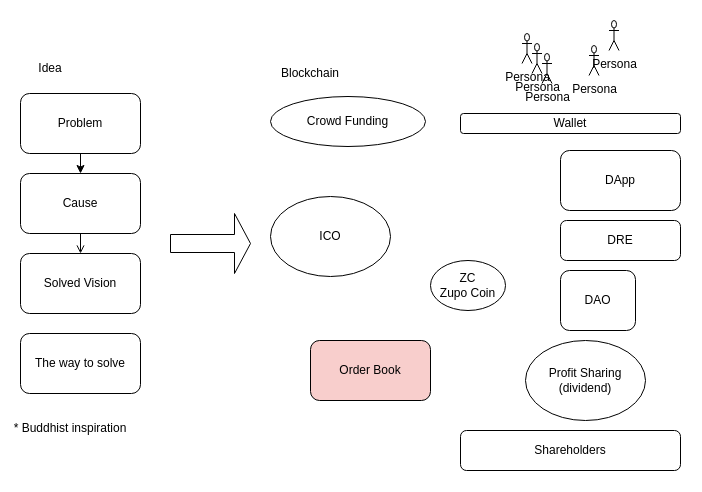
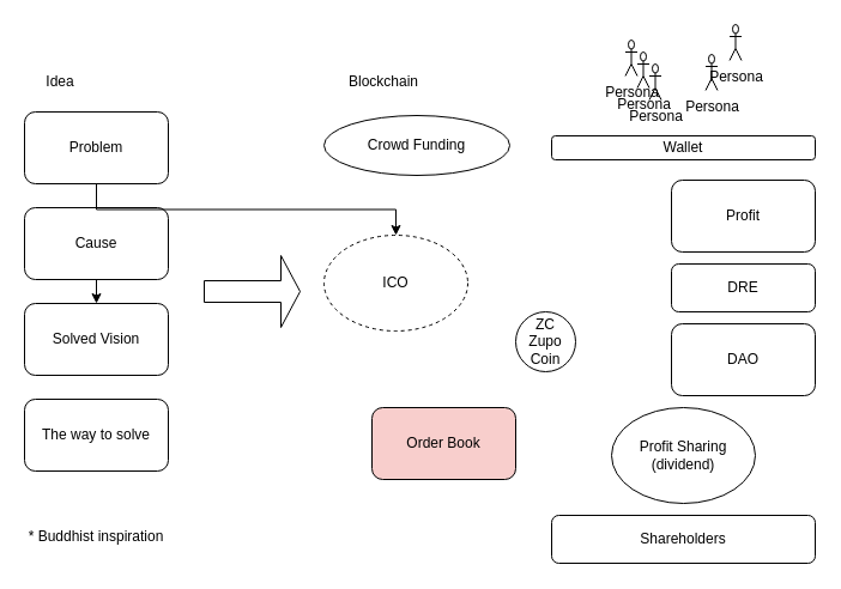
  <mxCell id="0" />
  <mxCell id="1" parent="0" />
- <mxCell id="2" style="edgeStyle=orthogonalEdgeStyle;rounded=0;orthogonalLoop=1;jettySize=auto;html=1;exitX=0.5;exitY=1;exitDx=0;exitDy=0;entryX=0.5;entryY=0;entryDx=0;entryDy=0;endArrow=open;" edge="1" parent="1" source="3" target="6"><mxGeometry relative="1" as="geometry" /></mxCell>
+ <mxCell id="2" style="edgeStyle=orthogonalEdgeStyle;rounded=0;orthogonalLoop=1;jettySize=auto;html=1;exitX=0.5;exitY=1;exitDx=0;exitDy=0;entryX=0.5;entryY=0;entryDx=0;entryDy=0;" edge="1" parent="1" source="3" target="6"><mxGeometry relative="1" as="geometry" /></mxCell>
  <mxCell id="3" value="Cause" style="rounded=1;whiteSpace=wrap;html=1;" vertex="1" parent="1"><mxGeometry x="20" y="173" width="120" height="60" as="geometry" /></mxCell>
- <mxCell id="4" style="edgeStyle=orthogonalEdgeStyle;rounded=0;orthogonalLoop=1;jettySize=auto;html=1;exitX=0.5;exitY=1;exitDx=0;exitDy=0;entryX=0.5;entryY=0;entryDx=0;entryDy=0;" edge="1" parent="1" source="5" target="3"><mxGeometry relative="1" as="geometry" /></mxCell>
+ <mxCell id="4" style="edgeStyle=orthogonalEdgeStyle;rounded=0;orthogonalLoop=1;jettySize=auto;html=1;exitX=0.5;exitY=1;exitDx=0;exitDy=0;" edge="1" parent="1" source="5" target="23"><mxGeometry relative="1" as="geometry" /></mxCell>
  <mxCell id="5" value="Problem" style="rounded=1;whiteSpace=wrap;html=1;" vertex="1" parent="1"><mxGeometry x="20" y="93" width="120" height="60" as="geometry" /></mxCell>
  <mxCell id="6" value="Solved Vision" style="rounded=1;whiteSpace=wrap;html=1;" vertex="1" parent="1"><mxGeometry x="20" y="253" width="120" height="60" as="geometry" /></mxCell>
  <mxCell id="7" value="The way to solve" style="rounded=1;whiteSpace=wrap;html=1;" vertex="1" parent="1"><mxGeometry x="20" y="333" width="120" height="60" as="geometry" /></mxCell>
  <mxCell id="8" value="Crowd Funding" style="ellipse;whiteSpace=wrap;html=1;" vertex="1" parent="1"><mxGeometry x="270" y="96" width="155" height="50" as="geometry" /></mxCell>
  <mxCell id="9" value="" style="shape=singleArrow;whiteSpace=wrap;html=1;" vertex="1" parent="1"><mxGeometry x="170" y="213" width="80" height="60" as="geometry" /></mxCell>
- <mxCell id="10" value="* Buddhist inspiration" style="text;html=1;strokeColor=none;fillColor=none;align=center;verticalAlign=middle;whiteSpace=wrap;rounded=0;" vertex="1" parent="1"><mxGeometry x="10" y="413" width="120" height="30" as="geometry" /></mxCell>
- <mxCell id="11" value="Blockchain" style="text;html=1;strokeColor=none;fillColor=none;align=center;verticalAlign=middle;whiteSpace=wrap;rounded=0;" vertex="1" parent="1"><mxGeometry x="280" y="58" width="60" height="30" as="geometry" /></mxCell>
+ <mxCell id="10" value="* Buddhist inspiration" style="text;html=1;strokeColor=none;fillColor=none;align=center;verticalAlign=middle;whiteSpace=wrap;rounded=0;" vertex="1" parent="1"><mxGeometry x="20" y="433" width="120" height="30" as="geometry" /></mxCell>
+ <mxCell id="11" value="Blockchain" style="text;html=1;strokeColor=none;fillColor=none;align=center;verticalAlign=middle;whiteSpace=wrap;rounded=0;" vertex="1" parent="1"><mxGeometry x="290" y="53" width="60" height="30" as="geometry" /></mxCell>
  <mxCell id="12" value="Shareholders" style="rounded=1;whiteSpace=wrap;html=1;" vertex="1" parent="1"><mxGeometry x="460" y="430" width="220" height="40" as="geometry" /></mxCell>
  <mxCell id="13" value="Persona" style="shape=umlActor;verticalLabelPosition=bottom;verticalAlign=top;html=1;outlineConnect=0;" vertex="1" parent="1"><mxGeometry x="521.5" y="33" width="10" height="30" as="geometry" /></mxCell>
  <mxCell id="14" value="Wallet" style="rounded=1;whiteSpace=wrap;html=1;" vertex="1" parent="1"><mxGeometry x="460" y="113" width="220" height="20" as="geometry" /></mxCell>
  <mxCell id="15" value="DRE" style="rounded=1;whiteSpace=wrap;html=1;" vertex="1" parent="1"><mxGeometry x="560" y="220" width="120" height="40" as="geometry" /></mxCell>
  <mxCell id="16" value="Order Book" style="rounded=1;whiteSpace=wrap;html=1;fillColor=#f8cecc;" vertex="1" parent="1"><mxGeometry x="310" y="340" width="120" height="60" as="geometry" /></mxCell>
- <mxCell id="17" value="Profit Sharing&lt;br&gt;(dividend)" style="ellipse;whiteSpace=wrap;html=1;" vertex="1" parent="1"><mxGeometry x="525" y="340" width="120" height="80" as="geometry" /></mxCell>
- <mxCell id="18" value="DAO" style="rounded=1;whiteSpace=wrap;html=1;" vertex="1" parent="1"><mxGeometry x="560" y="270" width="75" height="60" as="geometry" /></mxCell>
+ <mxCell id="17" value="Profit Sharing&lt;br&gt;(dividend)" style="ellipse;whiteSpace=wrap;html=1;" vertex="1" parent="1"><mxGeometry x="510" y="340" width="120" height="80" as="geometry" /></mxCell>
+ <mxCell id="18" value="DAO" style="rounded=1;whiteSpace=wrap;html=1;" vertex="1" parent="1"><mxGeometry x="560" y="270" width="120" height="60" as="geometry" /></mxCell>
  <mxCell id="19" value="Persona" style="shape=umlActor;verticalLabelPosition=bottom;verticalAlign=top;html=1;outlineConnect=0;" vertex="1" parent="1"><mxGeometry x="608.5" y="20" width="10" height="30" as="geometry" /></mxCell>
  <mxCell id="20" value="Persona" style="shape=umlActor;verticalLabelPosition=bottom;verticalAlign=top;html=1;outlineConnect=0;" vertex="1" parent="1"><mxGeometry x="531.5" y="43" width="10" height="30" as="geometry" /></mxCell>
  <mxCell id="21" value="Persona" style="shape=umlActor;verticalLabelPosition=bottom;verticalAlign=top;html=1;outlineConnect=0;" vertex="1" parent="1"><mxGeometry x="541.5" y="53" width="10" height="30" as="geometry" /></mxCell>
  <mxCell id="22" value="Persona" style="shape=umlActor;verticalLabelPosition=bottom;verticalAlign=top;html=1;outlineConnect=0;" vertex="1" parent="1"><mxGeometry x="588.5" y="45" width="10" height="30" as="geometry" /></mxCell>
- <mxCell id="23" value="ICO" style="ellipse;whiteSpace=wrap;html=1;" vertex="1" parent="1"><mxGeometry x="270" y="196" width="120" height="80" as="geometry" /></mxCell>
- <mxCell id="24" value="DApp" style="rounded=1;whiteSpace=wrap;html=1;" vertex="1" parent="1"><mxGeometry x="560" y="150" width="120" height="60" as="geometry" /></mxCell>
- <mxCell id="25" value="ZC&lt;br&gt;Zupo Coin" style="ellipse;whiteSpace=wrap;html=1;aspect=fixed;" vertex="1" parent="1"><mxGeometry x="430" y="260" width="75" height="50" as="geometry" /></mxCell>
+ <mxCell id="23" value="ICO" style="ellipse;whiteSpace=wrap;html=1;dashed=1;" vertex="1" parent="1"><mxGeometry x="270" y="196" width="120" height="80" as="geometry" /></mxCell>
+ <mxCell id="24" value="Profit" style="rounded=1;whiteSpace=wrap;html=1;" vertex="1" parent="1"><mxGeometry x="560" y="150" width="120" height="60" as="geometry" /></mxCell>
+ <mxCell id="25" value="ZC&lt;br&gt;Zupo Coin" style="ellipse;whiteSpace=wrap;html=1;aspect=fixed;" vertex="1" parent="1"><mxGeometry x="430" y="260" width="50" height="50" as="geometry" /></mxCell>
  <mxCell id="26" value="Idea" style="text;html=1;strokeColor=none;fillColor=none;align=center;verticalAlign=middle;whiteSpace=wrap;rounded=0;" vertex="1" parent="1"><mxGeometry x="20" y="53" width="60" height="30" as="geometry" /></mxCell>
